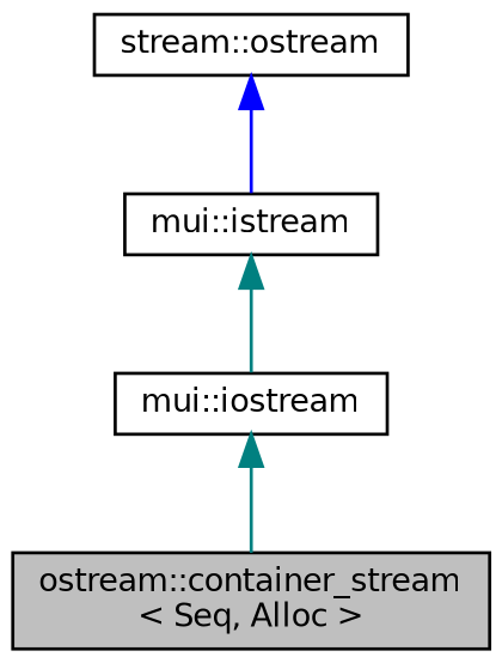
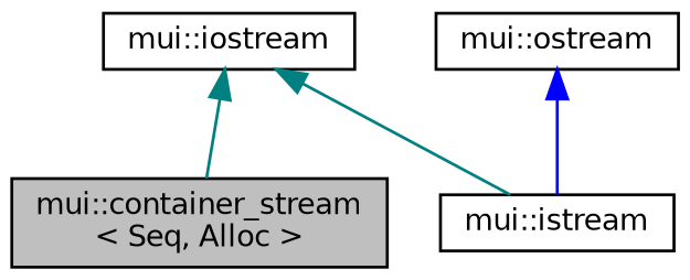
  digraph {
    node [color=black fillcolor=white fontname=Helvetica fontsize=10 shape=record style=filled]
    edge [color=teal dir=back fontname=Helvetica fontsize=10 labelfontname=Helvetica labelfontsize=10 style=solid]
-   n1 [fillcolor=grey75 fontcolor=black height=0.2 label="ostream::container_stream\l\< Seq, Alloc \>" width=0.4]
+   n1 [fillcolor=grey75 fontcolor=black height=0.2 label="mui::container_stream\l\< Seq, Alloc \>" width=0.4]
    n2 [height=0.2 label="mui::iostream" width=0.4]
    n3 [height=0.2 label="mui::istream" width=0.4]
-   n4 [height=0.2 label="stream::ostream" width=0.4]
+   n4 [height=0.2 label="mui::ostream" width=0.4]
    n2 -> n1
-   n3 -> n2
+   n2 -> n3
    n4 -> n3 [color=blue]
  }
